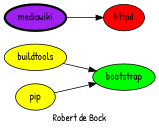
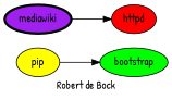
  digraph {
    fontname="Patrick Hand"
    label="Robert de Bock"
    rankdir=LR
    node [fillcolor=yellow fontname="Patrick Hand" style=filled]
    edge [fontname="Patrick Hand"]
    bootstrap [fillcolor=green]
-   buildtools
    n3 [label=pip]
    httpd [fillcolor=red]
    mediawiki [fillcolor=purple penwidth=3]
-   buildtools -> bootstrap
    n3 -> bootstrap
    mediawiki -> httpd
  }
